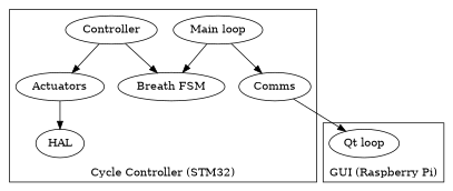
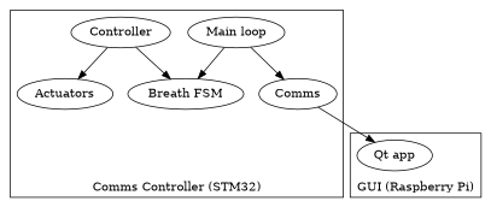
  digraph {
    "Main loop"
    Controller
    Comms
    Actuators
    "Breath FSM"
-   HAL
-   n7 [label="Qt loop"]
+   n7 [label="Qt app"]
    subgraph cluster_1 {
-     label="Cycle Controller (STM32)"
+     label="Comms Controller (STM32)"
      labelloc=b
      "Main loop"
      Controller
      Comms
      Actuators
      "Breath FSM"
-     HAL
    }
    subgraph cluster_2 {
      label="GUI (Raspberry Pi)"
      labelloc=b
      n7
    }
    "Main loop" -> Comms
    "Main loop" -> "Breath FSM"
    Controller -> Actuators
    Controller -> "Breath FSM"
    Comms -> n7
-   Actuators -> HAL
  }
